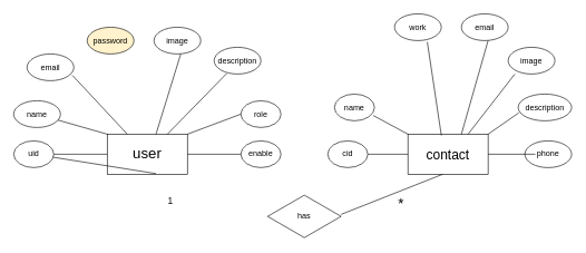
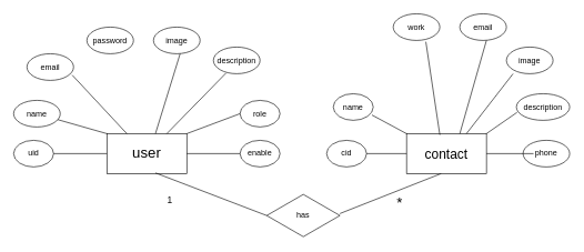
  <mxCell id="0" />
  <mxCell id="1" parent="0" />
  <mxCell id="2" value="&lt;font style=&quot;font-size: 22px;&quot;&gt;user&lt;/font&gt;" style="rounded=0;whiteSpace=wrap;html=1;" vertex="1" parent="1"><mxGeometry x="160" y="200" width="120" height="60" as="geometry" /></mxCell>
  <mxCell id="3" value="&lt;font style=&quot;font-size: 20px;&quot;&gt;contact&lt;/font&gt;" style="rounded=0;whiteSpace=wrap;html=1;" vertex="1" parent="1"><mxGeometry x="610" y="200" width="120" height="60" as="geometry" /></mxCell>
  <mxCell id="4" value="description" style="ellipse;whiteSpace=wrap;html=1;" vertex="1" parent="1"><mxGeometry x="320" y="70" width="70" height="40" as="geometry" /></mxCell>
  <mxCell id="5" value="image" style="ellipse;whiteSpace=wrap;html=1;" vertex="1" parent="1"><mxGeometry x="230" y="40" width="70" height="40" as="geometry" /></mxCell>
- <mxCell id="6" value="password" style="ellipse;whiteSpace=wrap;html=1;fillColor=#fff2cc;" vertex="1" parent="1"><mxGeometry x="130" y="40" width="70" height="40" as="geometry" /></mxCell>
+ <mxCell id="6" value="password" style="ellipse;whiteSpace=wrap;html=1;" vertex="1" parent="1"><mxGeometry x="130" y="40" width="70" height="40" as="geometry" /></mxCell>
  <mxCell id="7" value="email" style="ellipse;whiteSpace=wrap;html=1;" vertex="1" parent="1"><mxGeometry x="40" y="80" width="70" height="40" as="geometry" /></mxCell>
  <mxCell id="8" value="name" style="ellipse;whiteSpace=wrap;html=1;" vertex="1" parent="1"><mxGeometry x="20" y="150" width="70" height="40" as="geometry" /></mxCell>
  <mxCell id="9" value="uid" style="ellipse;whiteSpace=wrap;html=1;" vertex="1" parent="1"><mxGeometry x="20" y="210" width="60" height="40" as="geometry" /></mxCell>
  <mxCell id="10" value="role" style="ellipse;whiteSpace=wrap;html=1;" vertex="1" parent="1"><mxGeometry x="360" y="150" width="60" height="40" as="geometry" /></mxCell>
  <mxCell id="11" value="enable" style="ellipse;whiteSpace=wrap;html=1;" vertex="1" parent="1"><mxGeometry x="360" y="210" width="60" height="40" as="geometry" /></mxCell>
  <mxCell id="12" value="" style="endArrow=none;html=1;rounded=0;entryX=0;entryY=0.5;entryDx=0;entryDy=0;" edge="1" parent="1" target="2"><mxGeometry width="50" height="50" relative="1" as="geometry"><mxPoint x="80" y="230" as="sourcePoint" /><mxPoint x="130" y="200" as="targetPoint" /></mxGeometry></mxCell>
  <mxCell id="13" value="" style="endArrow=none;html=1;rounded=0;exitX=1;exitY=0.5;exitDx=0;exitDy=0;entryX=0;entryY=0.5;entryDx=0;entryDy=0;" edge="1" parent="1" source="2" target="11"><mxGeometry width="50" height="50" relative="1" as="geometry"><mxPoint x="410" y="250" as="sourcePoint" /><mxPoint x="460" y="200" as="targetPoint" /><Array as="points" /></mxGeometry></mxCell>
  <mxCell id="14" value="" style="endArrow=none;html=1;rounded=0;entryX=0;entryY=0;entryDx=0;entryDy=0;" edge="1" parent="1" source="8" target="2"><mxGeometry width="50" height="50" relative="1" as="geometry"><mxPoint x="90" y="220" as="sourcePoint" /><mxPoint x="160.711" y="170" as="targetPoint" /></mxGeometry></mxCell>
  <mxCell id="15" value="" style="endArrow=none;html=1;rounded=0;entryX=0;entryY=0.5;entryDx=0;entryDy=0;" edge="1" parent="1" target="10"><mxGeometry width="50" height="50" relative="1" as="geometry"><mxPoint x="280" y="200" as="sourcePoint" /><mxPoint x="330" y="150" as="targetPoint" /></mxGeometry></mxCell>
  <mxCell id="16" value="" style="endArrow=none;html=1;rounded=0;entryX=0.271;entryY=0.975;entryDx=0;entryDy=0;entryPerimeter=0;" edge="1" parent="1" target="4"><mxGeometry width="50" height="50" relative="1" as="geometry"><mxPoint x="250" y="200" as="sourcePoint" /><mxPoint x="300" y="150" as="targetPoint" /></mxGeometry></mxCell>
  <mxCell id="17" value="" style="endArrow=none;html=1;rounded=0;entryX=0.971;entryY=0.8;entryDx=0;entryDy=0;entryPerimeter=0;exitX=0.25;exitY=0;exitDx=0;exitDy=0;" edge="1" parent="1" source="2" target="7"><mxGeometry width="50" height="50" relative="1" as="geometry"><mxPoint x="120" y="160" as="sourcePoint" /><mxPoint x="170" y="110" as="targetPoint" /></mxGeometry></mxCell>
  <mxCell id="18" value="" style="endArrow=none;html=1;rounded=0;exitX=0.608;exitY=0;exitDx=0;exitDy=0;exitPerimeter=0;" edge="1" parent="1" source="2"><mxGeometry width="50" height="50" relative="1" as="geometry"><mxPoint x="220" y="130" as="sourcePoint" /><mxPoint x="270" y="80" as="targetPoint" /></mxGeometry></mxCell>
  <mxCell id="19" value="cid" style="ellipse;whiteSpace=wrap;html=1;" vertex="1" parent="1"><mxGeometry x="490" y="210" width="60" height="40" as="geometry" /></mxCell>
  <mxCell id="20" value="email" style="ellipse;whiteSpace=wrap;html=1;" vertex="1" parent="1"><mxGeometry x="690" y="20" width="70" height="40" as="geometry" /></mxCell>
  <mxCell id="21" value="name" style="ellipse;whiteSpace=wrap;html=1;" vertex="1" parent="1"><mxGeometry x="500" y="140" width="60" height="40" as="geometry" /></mxCell>
  <mxCell id="22" value="work" style="ellipse;whiteSpace=wrap;html=1;" vertex="1" parent="1"><mxGeometry x="590" y="20" width="70" height="40" as="geometry" /></mxCell>
  <mxCell id="23" value="image" style="ellipse;whiteSpace=wrap;html=1;" vertex="1" parent="1"><mxGeometry x="760" y="70" width="70" height="40" as="geometry" /></mxCell>
  <mxCell id="24" value="description" style="ellipse;whiteSpace=wrap;html=1;" vertex="1" parent="1"><mxGeometry x="775" y="140" width="80" height="40" as="geometry" /></mxCell>
  <mxCell id="25" value="phone" style="ellipse;whiteSpace=wrap;html=1;" vertex="1" parent="1"><mxGeometry x="785" y="210" width="70" height="40" as="geometry" /></mxCell>
  <mxCell id="26" value="" style="endArrow=none;html=1;rounded=0;" edge="1" parent="1" source="3"><mxGeometry width="50" height="50" relative="1" as="geometry"><mxPoint x="730" y="280" as="sourcePoint" /><mxPoint x="800.711" y="230" as="targetPoint" /></mxGeometry></mxCell>
  <mxCell id="27" value="" style="endArrow=none;html=1;rounded=0;entryX=0;entryY=0.5;entryDx=0;entryDy=0;exitX=1;exitY=0.5;exitDx=0;exitDy=0;" edge="1" parent="1" source="19" target="3"><mxGeometry width="50" height="50" relative="1" as="geometry"><mxPoint x="550" y="260" as="sourcePoint" /><mxPoint x="600" y="210" as="targetPoint" /></mxGeometry></mxCell>
  <mxCell id="28" value="" style="endArrow=none;html=1;rounded=0;entryX=0.013;entryY=0.7;entryDx=0;entryDy=0;entryPerimeter=0;" edge="1" parent="1" target="24"><mxGeometry width="50" height="50" relative="1" as="geometry"><mxPoint x="730" y="200" as="sourcePoint" /><mxPoint x="780" y="150" as="targetPoint" /></mxGeometry></mxCell>
  <mxCell id="29" value="" style="endArrow=none;html=1;rounded=0;entryX=0.967;entryY=0.8;entryDx=0;entryDy=0;entryPerimeter=0;exitX=0;exitY=0;exitDx=0;exitDy=0;" edge="1" parent="1" source="3" target="21"><mxGeometry width="50" height="50" relative="1" as="geometry"><mxPoint x="560" y="210" as="sourcePoint" /><mxPoint x="610" y="160" as="targetPoint" /></mxGeometry></mxCell>
  <mxCell id="30" value="" style="endArrow=none;html=1;rounded=0;exitX=0.75;exitY=0;exitDx=0;exitDy=0;" edge="1" parent="1" source="3"><mxGeometry width="50" height="50" relative="1" as="geometry"><mxPoint x="720" y="160" as="sourcePoint" /><mxPoint x="770" y="110" as="targetPoint" /></mxGeometry></mxCell>
  <mxCell id="31" value="" style="endArrow=none;html=1;rounded=0;exitX=0.667;exitY=0;exitDx=0;exitDy=0;exitPerimeter=0;" edge="1" parent="1" source="3"><mxGeometry width="50" height="50" relative="1" as="geometry"><mxPoint x="680" y="110" as="sourcePoint" /><mxPoint x="730" y="60" as="targetPoint" /></mxGeometry></mxCell>
  <mxCell id="32" value="" style="endArrow=none;html=1;rounded=0;entryX=0.7;entryY=1.05;entryDx=0;entryDy=0;entryPerimeter=0;exitX=0.417;exitY=0.033;exitDx=0;exitDy=0;exitPerimeter=0;" edge="1" parent="1" source="3" target="22"><mxGeometry width="50" height="50" relative="1" as="geometry"><mxPoint x="640" y="140" as="sourcePoint" /><mxPoint x="690" y="90" as="targetPoint" /><Array as="points" /></mxGeometry></mxCell>
  <mxCell id="33" value="has" style="html=1;whiteSpace=wrap;aspect=fixed;shape=isoRectangle;" vertex="1" parent="1"><mxGeometry x="400" y="290" width="110" height="66" as="geometry" /></mxCell>
- <mxCell id="34" value="" style="endArrow=none;html=1;rounded=0;exitX=0.608;exitY=0.983;exitDx=0;exitDy=0;exitPerimeter=0;" edge="1" parent="1" source="2" target="9"><mxGeometry width="50" height="50" relative="1" as="geometry"><mxPoint x="350" y="380" as="sourcePoint" /><mxPoint x="400" y="330" as="targetPoint" /></mxGeometry></mxCell>
+ <mxCell id="34" value="" style="endArrow=none;html=1;rounded=0;exitX=0.608;exitY=0.983;exitDx=0;exitDy=0;exitPerimeter=0;entryX=0;entryY=0.5;entryDx=0;entryDy=0;entryPerimeter=0;" edge="1" parent="1" source="2" target="33"><mxGeometry width="50" height="50" relative="1" as="geometry"><mxPoint x="350" y="380" as="sourcePoint" /><mxPoint x="400" y="330" as="targetPoint" /></mxGeometry></mxCell>
  <mxCell id="35" value="" style="endArrow=none;html=1;rounded=0;entryX=0.433;entryY=1;entryDx=0;entryDy=0;entryPerimeter=0;" edge="1" parent="1" target="3"><mxGeometry width="50" height="50" relative="1" as="geometry"><mxPoint x="510" y="320" as="sourcePoint" /><mxPoint x="560" y="270" as="targetPoint" /></mxGeometry></mxCell>
  <mxCell id="36" value="&lt;font style=&quot;font-size: 14px;&quot;&gt;1&lt;/font&gt;" style="text;html=1;strokeColor=none;fillColor=none;align=center;verticalAlign=middle;whiteSpace=wrap;rounded=0;" vertex="1" parent="1"><mxGeometry x="225" y="285" width="60" height="30" as="geometry" /></mxCell>
  <mxCell id="37" value="&lt;font style=&quot;font-size: 22px;&quot;&gt;*&lt;/font&gt;" style="text;html=1;strokeColor=none;fillColor=none;align=center;verticalAlign=middle;whiteSpace=wrap;rounded=0;" vertex="1" parent="1"><mxGeometry x="570" y="290" width="60" height="30" as="geometry" /></mxCell>
